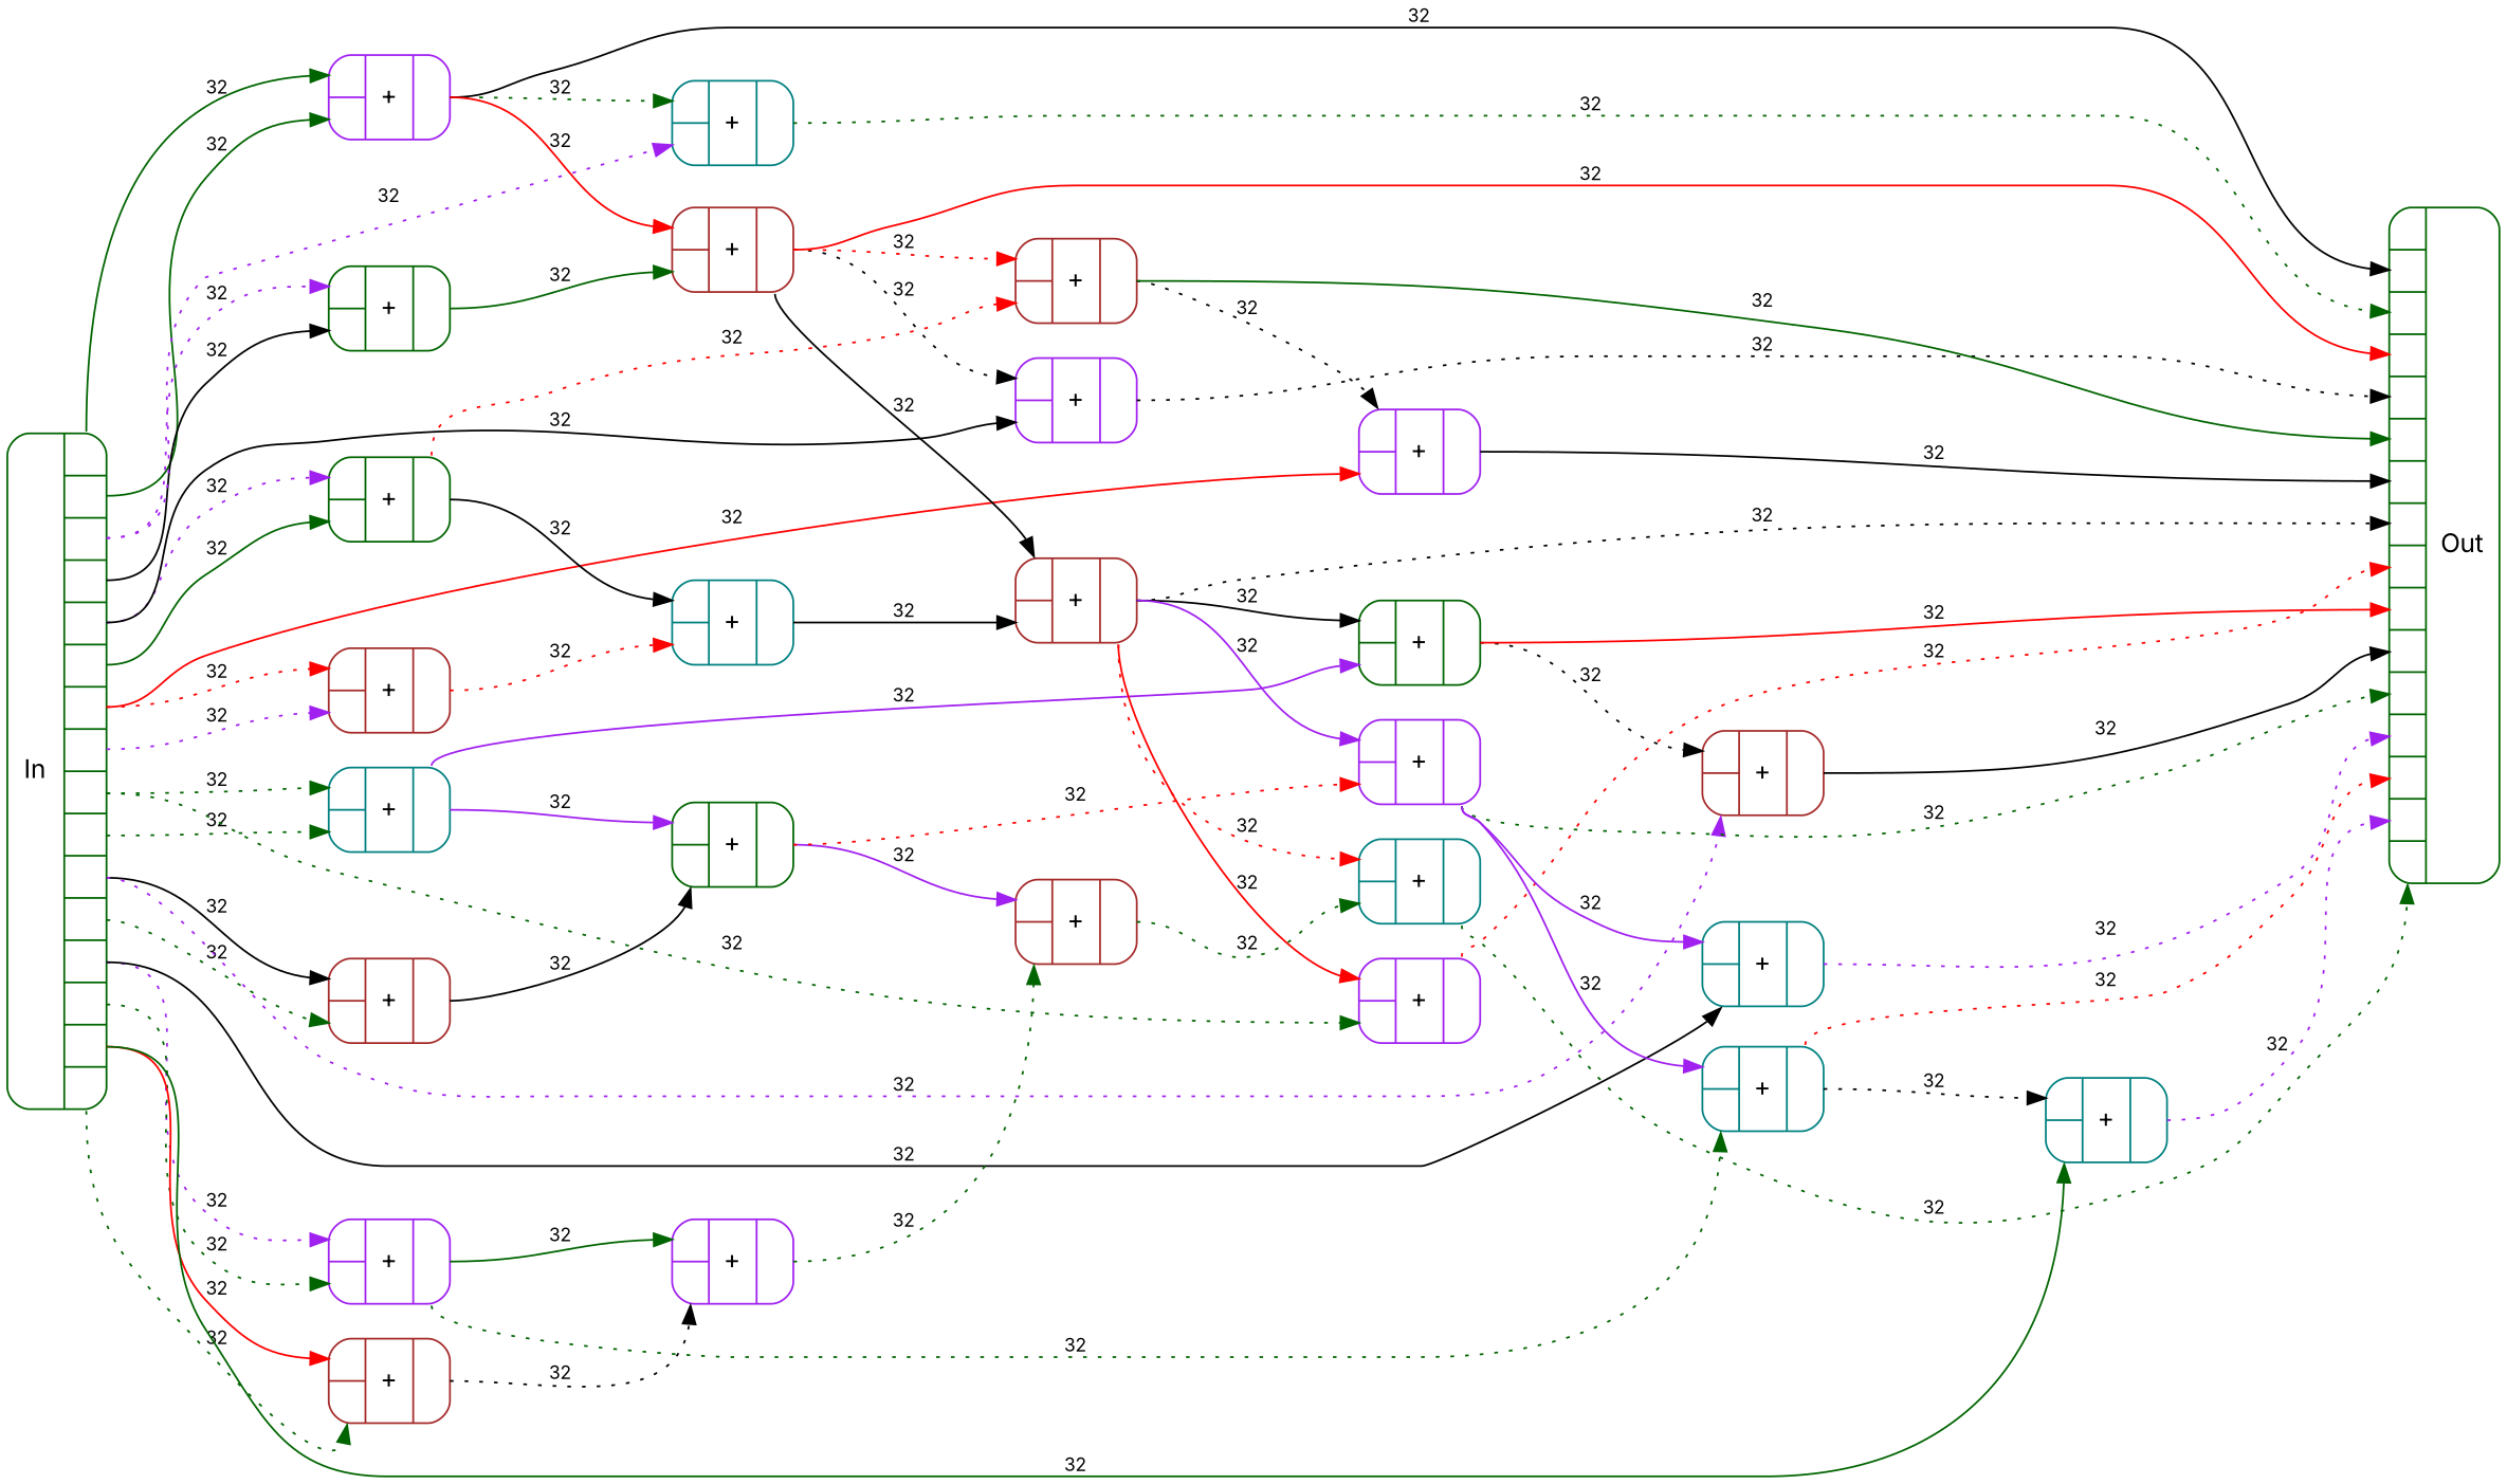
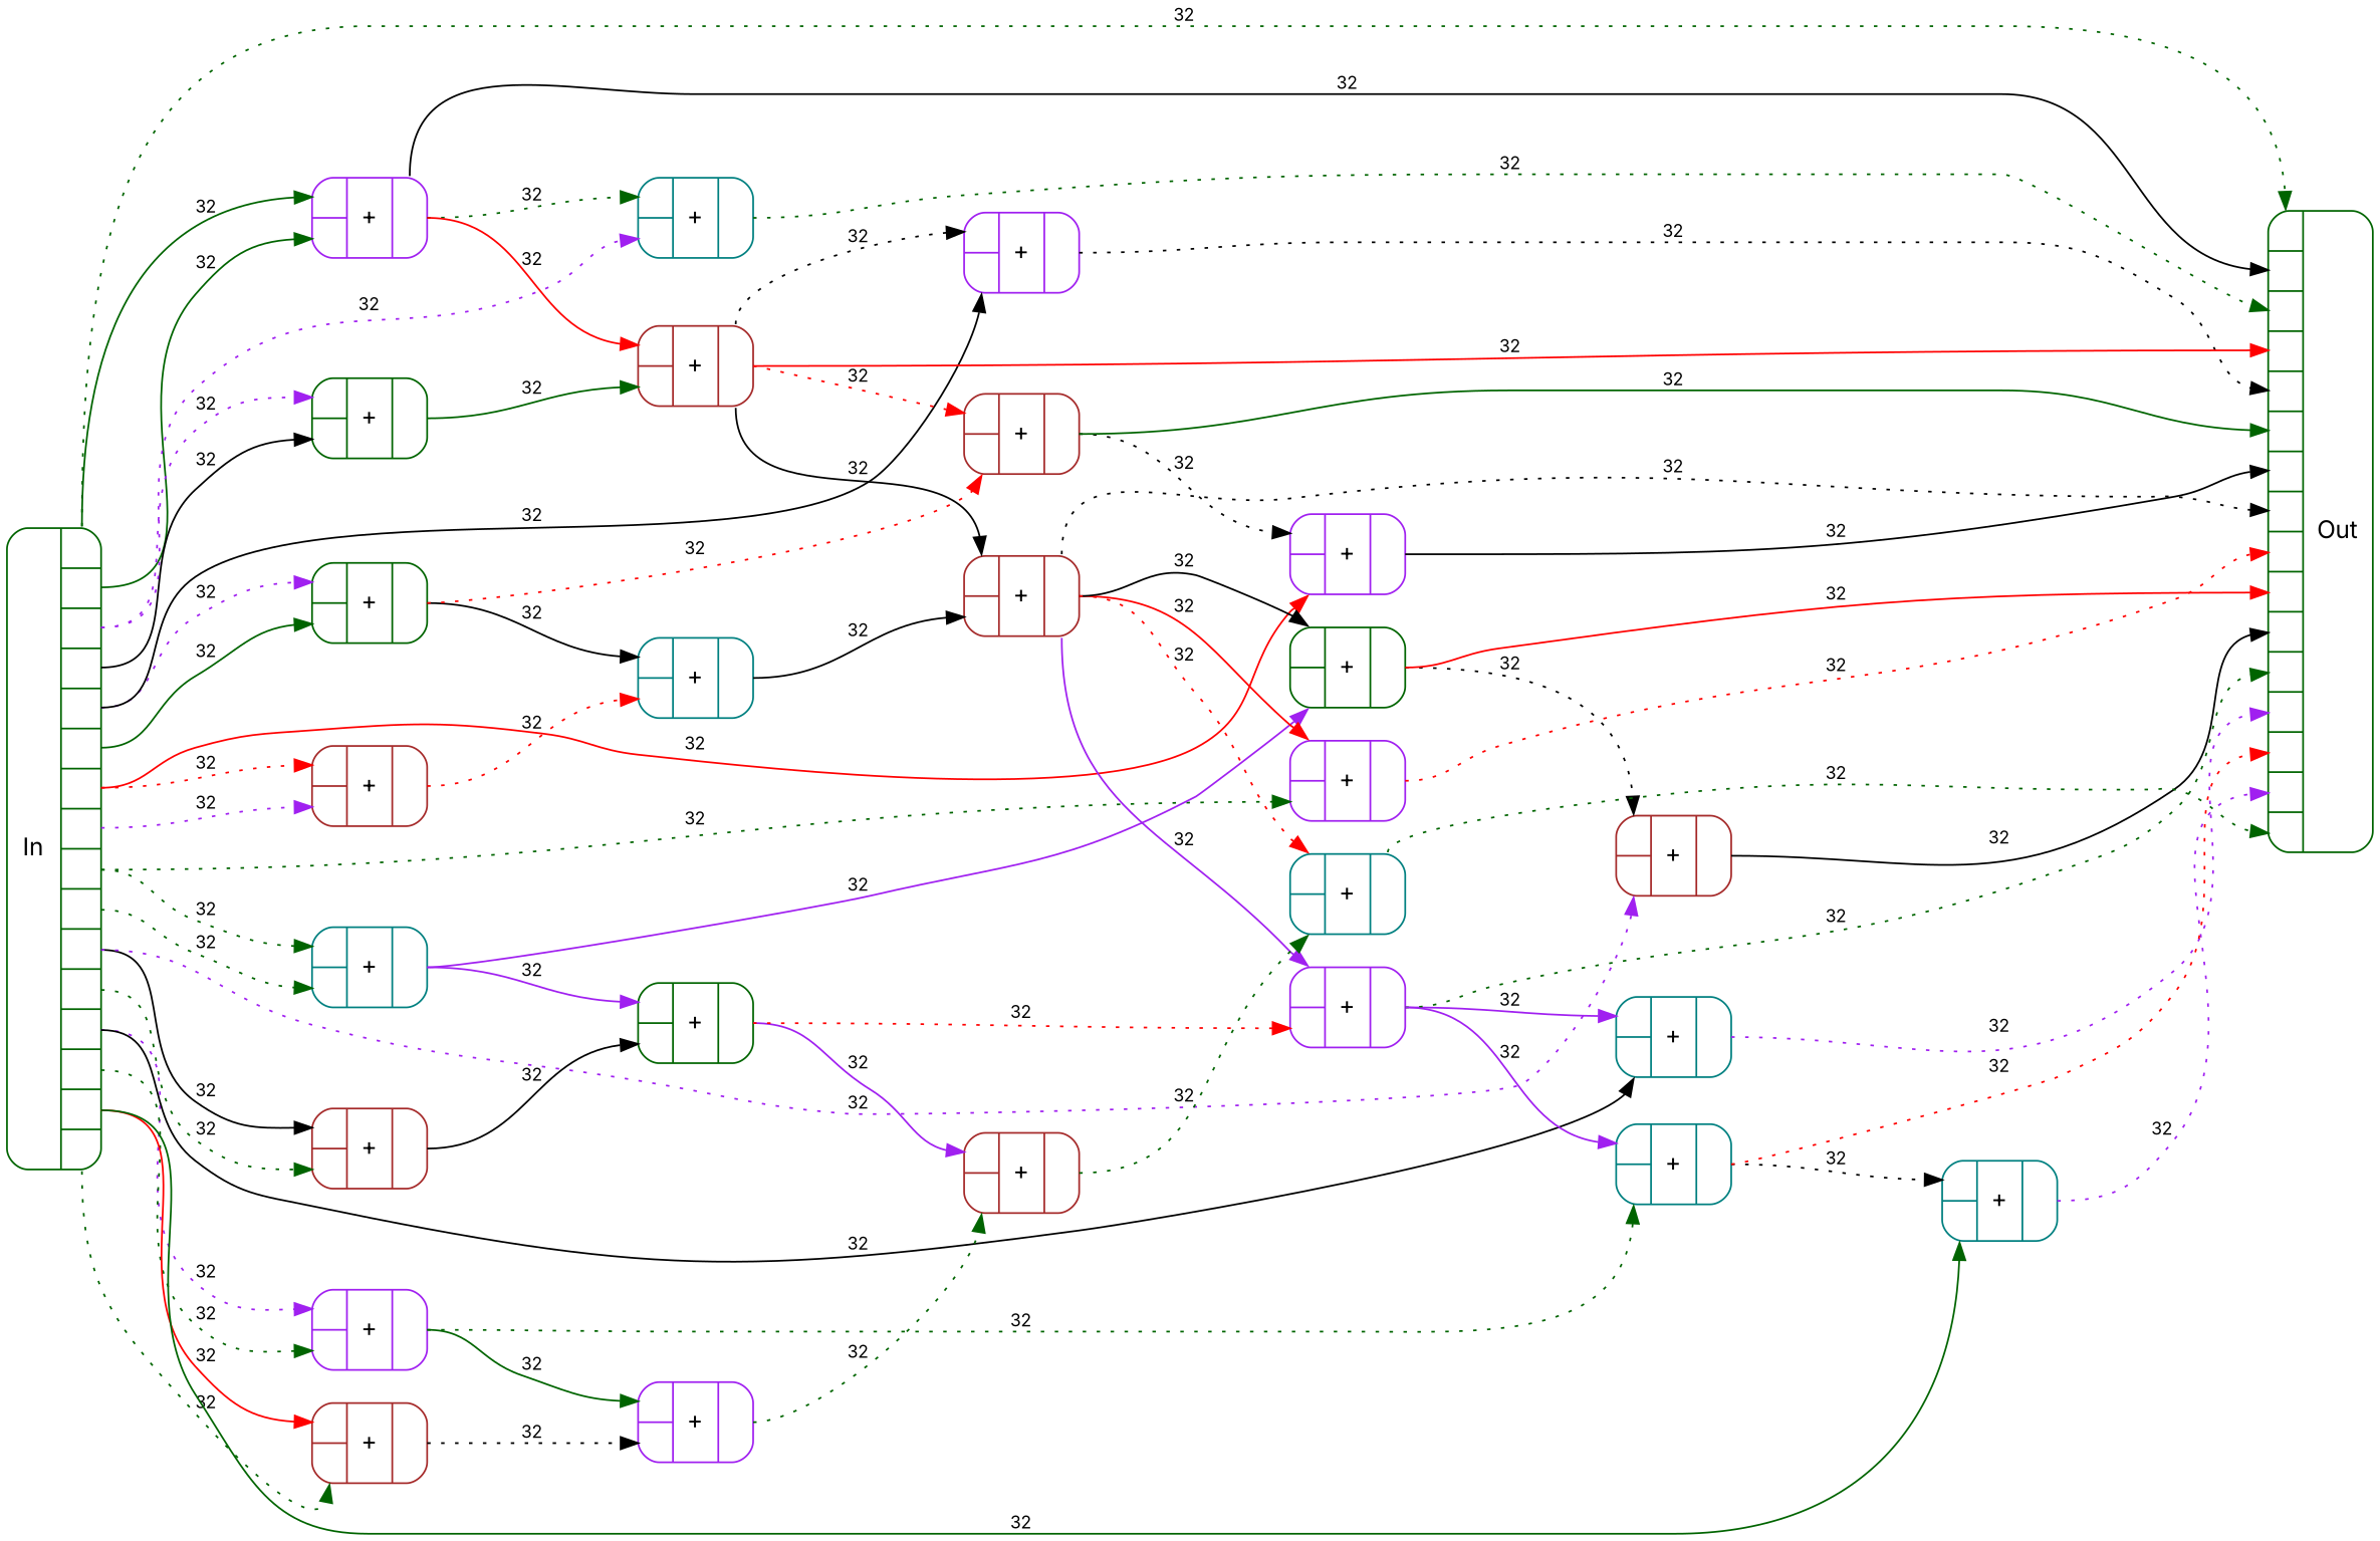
  digraph {
    rankdir=LR
    ranksep=1.5
    fontname=Inter
    node [shape=Mrecord color=brown fontname=Inter]
    edge [fontsize=10 headport=In0 tailport=Out0 color=darkgreen style=dotted fontname=Inter]
    n1 [label="{In|{<Out0>|<Out1>|<Out2>|<Out3>|<Out4>|<Out5>|<Out6>|<Out7>|<Out8>|<Out9>|<Out10>|<Out11>|<Out12>|<Out13>|<Out14>|<Out15>}}" color=darkgreen]
    n2 [label="{{<In0>|<In1>}|+|{<Out0>}}" color=purple]
    n3 [label="{{<In0>|<In1>}|+|{<Out0>}}" color=darkgreen]
    n4 [label="{{<In0>|<In1>}|+|{<Out0>}}" color=darkgreen]
    n5 [label="{{<In0>|<In1>}|+|{<Out0>}}"]
    n6 [label="{{<In0>|<In1>}|+|{<Out0>}}" color=teal]
    n7 [label="{{<In0>|<In1>}|+|{<Out0>}}"]
    n8 [label="{{<In0>|<In1>}|+|{<Out0>}}" color=purple]
    n9 [label="{{<In0>|<In1>}|+|{<Out0>}}"]
    n10 [label="{{<In0>|<In1>}|+|{<Out0>}}" color=teal]
    n11 [label="{{<In0>|<In1>}|+|{<Out0>}}" color=purple]
    n12 [label="{{<In0>|<In1>}|+|{<Out0>}}" color=purple]
    n13 [label="{{<In0>|<In1>}|+|{<Out0>}}" color=purple]
    n14 [label="{{<In0>|<In1>}|+|{<Out0>}}"]
    n15 [label="{{<In0>|<In1>}|+|{<Out0>}}" color=teal]
    n16 [label="{{<In0>|<In1>}|+|{<Out0>}}" color=teal]
    n17 [label="{{<In0>|<In1>|<In2>|<In3>|<In4>|<In5>|<In6>|<In7>|<In8>|<In9>|<In10>|<In11>|<In12>|<In13>|<In14>|<In15>}|Out}" color=darkgreen]
    n18 [label="{{<In0>|<In1>}|+|{<Out0>}}"]
    n19 [label="{{<In0>|<In1>}|+|{<Out0>}}" color=teal]
    n20 [label="{{<In0>|<In1>}|+|{<Out0>}}"]
    n21 [label="{{<In0>|<In1>}|+|{<Out0>}}" color=darkgreen]
    n22 [label="{{<In0>|<In1>}|+|{<Out0>}}" color=darkgreen]
    n23 [label="{{<In0>|<In1>}|+|{<Out0>}}" color=purple]
    n24 [label="{{<In0>|<In1>}|+|{<Out0>}}" color=teal]
    n25 [label="{{<In0>|<In1>}|+|{<Out0>}}"]
    n26 [label="{{<In0>|<In1>}|+|{<Out0>}}"]
    n27 [label="{{<In0>|<In1>}|+|{<Out0>}}" color=purple]
    n28 [label="{{<In0>|<In1>}|+|{<Out0>}}" color=teal]
    n1 -> n2 [label=32 style=solid]
    n1 -> n2 [headport=In1 label=32 tailport=Out1 style=solid]
    n1 -> n3 [label=32 tailport=Out2 color=purple]
    n1 -> n3 [headport=In1 label=32 tailport=Out3 color=black style=solid]
    n1 -> n4 [label=32 tailport=Out4 color=purple]
    n1 -> n4 [headport=In1 label=32 tailport=Out5 style=solid]
    n1 -> n5 [label=32 tailport=Out6 color=red]
    n1 -> n5 [headport=In1 label=32 tailport=Out7 color=purple]
    n1 -> n6 [label=32 tailport=Out8]
    n1 -> n6 [headport=In1 label=32 tailport=Out9]
    n1 -> n7 [label=32 tailport=Out10 color=black style=solid]
    n1 -> n7 [headport=In1 label=32 tailport=Out11]
    n1 -> n8 [label=32 tailport=Out12 color=purple]
    n1 -> n8 [headport=In1 label=32 tailport=Out13]
    n1 -> n9 [label=32 tailport=Out14 color=red style=solid]
    n1 -> n9 [headport=In1 label=32 tailport=Out15]
    n1 -> n10 [headport=In1 label=32 tailport=Out2 color=purple]
    n1 -> n11 [headport=In1 label=32 tailport=Out4 color=black style=solid]
    n1 -> n12 [headport=In1 label=32 tailport=Out6 color=red style=solid]
    n1 -> n13 [headport=In1 label=32 tailport=Out8]
    n1 -> n14 [headport=In1 label=32 tailport=Out10 color=purple]
    n1 -> n15 [headport=In1 label=32 tailport=Out12 color=black style=solid]
    n1 -> n16 [headport=In1 label=32 tailport=Out14 style=solid]
+   n1 -> n17 [label=32]
    n2 -> n10 [label=32]
    n2 -> n17 [headport=In1 label=32 color=black style=solid]
    n2 -> n18 [label=32 color=red style=solid]
    n3 -> n18 [headport=In1 label=32 style=solid]
    n4 -> n19 [label=32 color=black style=solid]
    n4 -> n20 [headport=In1 label=32 color=red]
    n5 -> n19 [headport=In1 label=32 color=red]
    n6 -> n21 [label=32 color=purple style=solid]
    n6 -> n22 [headport=In1 label=32 color=purple style=solid]
    n7 -> n21 [headport=In1 label=32 color=black style=solid]
    n8 -> n23 [label=32 style=solid]
    n8 -> n24 [headport=In1 label=32]
    n9 -> n23 [headport=In1 label=32 color=black]
    n10 -> n17 [headport=In2 label=32]
    n11 -> n17 [headport=In4 label=32 color=black]
    n12 -> n17 [headport=In6 label=32 color=black style=solid]
    n13 -> n17 [headport=In8 label=32 color=red]
    n14 -> n17 [headport=In10 label=32 color=black style=solid]
    n15 -> n17 [headport=In12 label=32 color=purple]
    n16 -> n17 [headport=In14 label=32 color=purple]
    n18 -> n11 [label=32 color=black]
    n18 -> n17 [headport=In3 label=32 color=red style=solid]
    n18 -> n20 [label=32 color=red]
    n18 -> n25 [label=32 color=black style=solid]
    n19 -> n25 [headport=In1 label=32 color=black style=solid]
    n20 -> n12 [label=32 color=black]
    n20 -> n17 [headport=In5 label=32 style=solid]
    n21 -> n26 [label=32 color=purple style=solid]
    n21 -> n27 [headport=In1 label=32 color=red]
    n22 -> n14 [label=32 color=black]
    n22 -> n17 [headport=In9 label=32 color=red style=solid]
    n23 -> n26 [headport=In1 label=32]
    n24 -> n16 [label=32 color=black]
    n24 -> n17 [headport=In13 label=32 color=red]
    n25 -> n13 [label=32 color=red style=solid]
    n25 -> n17 [headport=In7 label=32 color=black]
    n25 -> n22 [label=32 color=black style=solid]
    n25 -> n27 [label=32 color=purple style=solid]
    n25 -> n28 [label=32 color=red]
    n26 -> n28 [headport=In1 label=32]
    n27 -> n15 [label=32 color=purple style=solid]
    n27 -> n17 [headport=In11 label=32]
    n27 -> n24 [label=32 color=purple style=solid]
    n28 -> n17 [headport=In15 label=32]
  }
